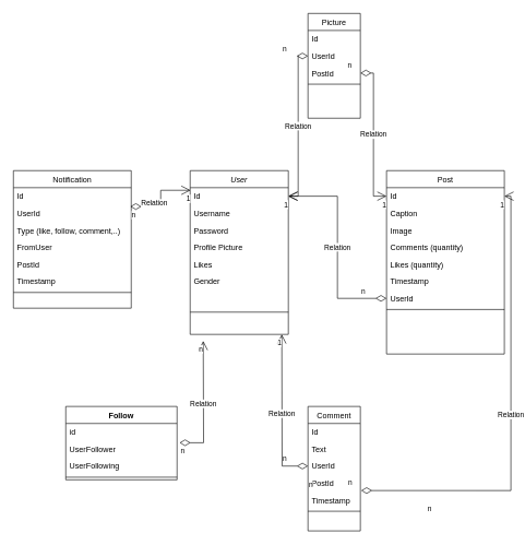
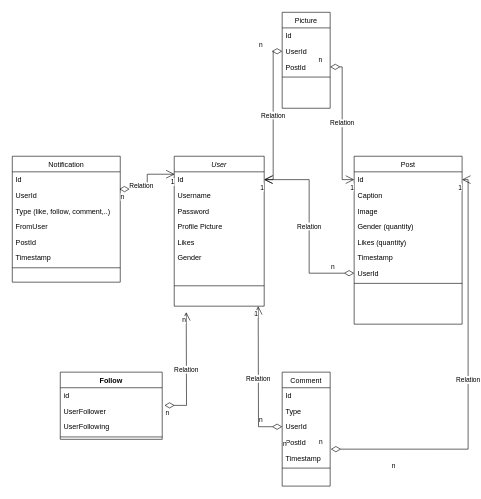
  <mxCell id="0" />
  <mxCell id="1" parent="0" />
  <mxCell id="2" value="User" style="swimlane;fontStyle=2;align=center;verticalAlign=top;childLayout=stackLayout;horizontal=1;startSize=26;horizontalStack=0;resizeParent=1;resizeLast=0;collapsible=1;marginBottom=0;rounded=0;shadow=0;strokeWidth=1;" parent="1" vertex="1"><mxGeometry x="290" y="260" width="150" height="250" as="geometry"><mxRectangle x="140" y="80" width="160" height="26" as="alternateBounds" /></mxGeometry></mxCell>
  <mxCell id="3" value="Id" style="text;align=left;verticalAlign=top;spacingLeft=4;spacingRight=4;overflow=hidden;rotatable=0;points=[[0,0.5],[1,0.5]];portConstraint=eastwest;" parent="2" vertex="1"><mxGeometry y="26" width="150" height="26" as="geometry" /></mxCell>
  <mxCell id="4" value="Username" style="text;align=left;verticalAlign=top;spacingLeft=4;spacingRight=4;overflow=hidden;rotatable=0;points=[[0,0.5],[1,0.5]];portConstraint=eastwest;" vertex="1" parent="2"><mxGeometry y="52" width="150" height="26" as="geometry" /></mxCell>
  <mxCell id="5" value="Password" style="text;align=left;verticalAlign=top;spacingLeft=4;spacingRight=4;overflow=hidden;rotatable=0;points=[[0,0.5],[1,0.5]];portConstraint=eastwest;rounded=0;shadow=0;html=0;" parent="2" vertex="1"><mxGeometry y="78" width="150" height="26" as="geometry" /></mxCell>
  <mxCell id="6" value="Profile Picture" style="text;align=left;verticalAlign=top;spacingLeft=4;spacingRight=4;overflow=hidden;rotatable=0;points=[[0,0.5],[1,0.5]];portConstraint=eastwest;rounded=0;shadow=0;html=0;" parent="2" vertex="1"><mxGeometry y="104" width="150" height="26" as="geometry" /></mxCell>
  <mxCell id="7" value="Likes" style="text;align=left;verticalAlign=top;spacingLeft=4;spacingRight=4;overflow=hidden;rotatable=0;points=[[0,0.5],[1,0.5]];portConstraint=eastwest;" parent="2" vertex="1"><mxGeometry y="130" width="150" height="26" as="geometry" /></mxCell>
  <mxCell id="8" value="Gender" style="text;align=left;verticalAlign=top;spacingLeft=4;spacingRight=4;overflow=hidden;rotatable=0;points=[[0,0.5],[1,0.5]];portConstraint=eastwest;" vertex="1" parent="2"><mxGeometry y="156" width="150" height="26" as="geometry" /></mxCell>
  <mxCell id="9" value="" style="line;html=1;strokeWidth=1;align=left;verticalAlign=middle;spacingTop=-1;spacingLeft=3;spacingRight=3;rotatable=0;labelPosition=right;points=[];portConstraint=eastwest;" parent="2" vertex="1"><mxGeometry y="182" width="150" height="68" as="geometry" /></mxCell>
  <mxCell id="10" value="Comment" style="swimlane;fontStyle=0;align=center;verticalAlign=top;childLayout=stackLayout;horizontal=1;startSize=26;horizontalStack=0;resizeParent=1;resizeLast=0;collapsible=1;marginBottom=0;rounded=0;shadow=0;strokeWidth=1;" parent="1" vertex="1"><mxGeometry x="470" y="620" width="80" height="190" as="geometry"><mxRectangle x="130" y="380" width="160" height="26" as="alternateBounds" /></mxGeometry></mxCell>
  <mxCell id="11" value="Id" style="text;align=left;verticalAlign=top;spacingLeft=4;spacingRight=4;overflow=hidden;rotatable=0;points=[[0,0.5],[1,0.5]];portConstraint=eastwest;" parent="10" vertex="1"><mxGeometry y="26" width="80" height="26" as="geometry" /></mxCell>
- <mxCell id="12" value="Text" style="text;align=left;verticalAlign=top;spacingLeft=4;spacingRight=4;overflow=hidden;rotatable=0;points=[[0,0.5],[1,0.5]];portConstraint=eastwest;rounded=0;shadow=0;html=0;" parent="10" vertex="1"><mxGeometry y="52" width="80" height="26" as="geometry" /></mxCell>
+ <mxCell id="12" value="Type" style="text;align=left;verticalAlign=top;spacingLeft=4;spacingRight=4;overflow=hidden;rotatable=0;points=[[0,0.5],[1,0.5]];portConstraint=eastwest;rounded=0;shadow=0;html=0;" parent="10" vertex="1"><mxGeometry y="52" width="80" height="26" as="geometry" /></mxCell>
  <mxCell id="13" value="UserId" style="text;align=left;verticalAlign=top;spacingLeft=4;spacingRight=4;overflow=hidden;rotatable=0;points=[[0,0.5],[1,0.5]];portConstraint=eastwest;rounded=0;shadow=0;html=0;" vertex="1" parent="10"><mxGeometry y="78" width="80" height="26" as="geometry" /></mxCell>
  <mxCell id="14" value="PostId" style="text;align=left;verticalAlign=top;spacingLeft=4;spacingRight=4;overflow=hidden;rotatable=0;points=[[0,0.5],[1,0.5]];portConstraint=eastwest;rounded=0;shadow=0;html=0;" vertex="1" parent="10"><mxGeometry y="104" width="80" height="26" as="geometry" /></mxCell>
  <mxCell id="15" value="Timestamp" style="text;align=left;verticalAlign=top;spacingLeft=4;spacingRight=4;overflow=hidden;rotatable=0;points=[[0,0.5],[1,0.5]];portConstraint=eastwest;rounded=0;shadow=0;html=0;" vertex="1" parent="10"><mxGeometry y="130" width="80" height="26" as="geometry" /></mxCell>
  <mxCell id="16" value="" style="line;html=1;strokeWidth=1;align=left;verticalAlign=middle;spacingTop=-1;spacingLeft=3;spacingRight=3;rotatable=0;labelPosition=right;points=[];portConstraint=eastwest;" parent="10" vertex="1"><mxGeometry y="156" width="80" height="8" as="geometry" /></mxCell>
  <mxCell id="17" value=" Notification" style="swimlane;fontStyle=0;align=center;verticalAlign=top;childLayout=stackLayout;horizontal=1;startSize=26;horizontalStack=0;resizeParent=1;resizeLast=0;collapsible=1;marginBottom=0;rounded=0;shadow=0;strokeWidth=1;" parent="1" vertex="1"><mxGeometry x="20" y="260" width="180" height="210" as="geometry"><mxRectangle x="340" y="380" width="170" height="26" as="alternateBounds" /></mxGeometry></mxCell>
  <mxCell id="18" value="Id" style="text;align=left;verticalAlign=top;spacingLeft=4;spacingRight=4;overflow=hidden;rotatable=0;points=[[0,0.5],[1,0.5]];portConstraint=eastwest;" parent="17" vertex="1"><mxGeometry y="26" width="180" height="26" as="geometry" /></mxCell>
  <mxCell id="19" value="UserId&#10;" style="text;align=left;verticalAlign=top;spacingLeft=4;spacingRight=4;overflow=hidden;rotatable=0;points=[[0,0.5],[1,0.5]];portConstraint=eastwest;" vertex="1" parent="17"><mxGeometry y="52" width="180" height="26" as="geometry" /></mxCell>
  <mxCell id="20" value="Type (like, follow, comment,..)" style="text;align=left;verticalAlign=top;spacingLeft=4;spacingRight=4;overflow=hidden;rotatable=0;points=[[0,0.5],[1,0.5]];portConstraint=eastwest;" vertex="1" parent="17"><mxGeometry y="78" width="180" height="26" as="geometry" /></mxCell>
  <mxCell id="21" value="FromUser" style="text;align=left;verticalAlign=top;spacingLeft=4;spacingRight=4;overflow=hidden;rotatable=0;points=[[0,0.5],[1,0.5]];portConstraint=eastwest;" vertex="1" parent="17"><mxGeometry y="104" width="180" height="26" as="geometry" /></mxCell>
  <mxCell id="22" value="PostId" style="text;align=left;verticalAlign=top;spacingLeft=4;spacingRight=4;overflow=hidden;rotatable=0;points=[[0,0.5],[1,0.5]];portConstraint=eastwest;" vertex="1" parent="17"><mxGeometry y="130" width="180" height="26" as="geometry" /></mxCell>
  <mxCell id="23" value="Timestamp" style="text;align=left;verticalAlign=top;spacingLeft=4;spacingRight=4;overflow=hidden;rotatable=0;points=[[0,0.5],[1,0.5]];portConstraint=eastwest;" vertex="1" parent="17"><mxGeometry y="156" width="180" height="26" as="geometry" /></mxCell>
  <mxCell id="24" value="" style="line;html=1;strokeWidth=1;align=left;verticalAlign=middle;spacingTop=-1;spacingLeft=3;spacingRight=3;rotatable=0;labelPosition=right;points=[];portConstraint=eastwest;" parent="17" vertex="1"><mxGeometry y="182" width="180" height="8" as="geometry" /></mxCell>
  <mxCell id="25" value="Post" style="swimlane;fontStyle=0;align=center;verticalAlign=top;childLayout=stackLayout;horizontal=1;startSize=26;horizontalStack=0;resizeParent=1;resizeLast=0;collapsible=1;marginBottom=0;rounded=0;shadow=0;strokeWidth=1;" parent="1" vertex="1"><mxGeometry x="590" y="260" width="180" height="280" as="geometry"><mxRectangle x="550" y="140" width="160" height="26" as="alternateBounds" /></mxGeometry></mxCell>
  <mxCell id="26" value="Id" style="text;align=left;verticalAlign=top;spacingLeft=4;spacingRight=4;overflow=hidden;rotatable=0;points=[[0,0.5],[1,0.5]];portConstraint=eastwest;" parent="25" vertex="1"><mxGeometry y="26" width="180" height="26" as="geometry" /></mxCell>
  <mxCell id="27" value="Caption" style="text;align=left;verticalAlign=top;spacingLeft=4;spacingRight=4;overflow=hidden;rotatable=0;points=[[0,0.5],[1,0.5]];portConstraint=eastwest;rounded=0;shadow=0;html=0;" parent="25" vertex="1"><mxGeometry y="52" width="180" height="26" as="geometry" /></mxCell>
  <mxCell id="28" value="Image" style="text;align=left;verticalAlign=top;spacingLeft=4;spacingRight=4;overflow=hidden;rotatable=0;points=[[0,0.5],[1,0.5]];portConstraint=eastwest;rounded=0;shadow=0;html=0;" vertex="1" parent="25"><mxGeometry y="78" width="180" height="26" as="geometry" /></mxCell>
- <mxCell id="29" value="Comments (quantity)" style="text;align=left;verticalAlign=top;spacingLeft=4;spacingRight=4;overflow=hidden;rotatable=0;points=[[0,0.5],[1,0.5]];portConstraint=eastwest;rounded=0;shadow=0;html=0;" parent="25" vertex="1"><mxGeometry y="104" width="180" height="26" as="geometry" /></mxCell>
+ <mxCell id="29" value="Gender (quantity)" style="text;align=left;verticalAlign=top;spacingLeft=4;spacingRight=4;overflow=hidden;rotatable=0;points=[[0,0.5],[1,0.5]];portConstraint=eastwest;rounded=0;shadow=0;html=0;" parent="25" vertex="1"><mxGeometry y="104" width="180" height="26" as="geometry" /></mxCell>
  <mxCell id="30" value="Likes (quantity)" style="text;align=left;verticalAlign=top;spacingLeft=4;spacingRight=4;overflow=hidden;rotatable=0;points=[[0,0.5],[1,0.5]];portConstraint=eastwest;rounded=0;shadow=0;html=0;" parent="25" vertex="1"><mxGeometry y="130" width="180" height="26" as="geometry" /></mxCell>
  <mxCell id="31" value="Timestamp" style="text;align=left;verticalAlign=top;spacingLeft=4;spacingRight=4;overflow=hidden;rotatable=0;points=[[0,0.5],[1,0.5]];portConstraint=eastwest;rounded=0;shadow=0;html=0;" vertex="1" parent="25"><mxGeometry y="156" width="180" height="26" as="geometry" /></mxCell>
  <mxCell id="32" value="UserId" style="text;align=left;verticalAlign=top;spacingLeft=4;spacingRight=4;overflow=hidden;rotatable=0;points=[[0,0.5],[1,0.5]];portConstraint=eastwest;rounded=0;shadow=0;html=0;" parent="25" vertex="1"><mxGeometry y="182" width="180" height="26" as="geometry" /></mxCell>
  <mxCell id="33" value="" style="line;html=1;strokeWidth=1;align=left;verticalAlign=middle;spacingTop=-1;spacingLeft=3;spacingRight=3;rotatable=0;labelPosition=right;points=[];portConstraint=eastwest;" parent="25" vertex="1"><mxGeometry y="208" width="180" height="8" as="geometry" /></mxCell>
  <mxCell id="34" value="Follow" style="swimlane;fontStyle=1;align=center;verticalAlign=top;childLayout=stackLayout;horizontal=1;startSize=26;horizontalStack=0;resizeParent=1;resizeParentMax=0;resizeLast=0;collapsible=1;marginBottom=0;whiteSpace=wrap;html=1;" vertex="1" parent="1"><mxGeometry x="100" y="620" width="170" height="112" as="geometry" /></mxCell>
  <mxCell id="35" value="id" style="text;strokeColor=none;fillColor=none;align=left;verticalAlign=top;spacingLeft=4;spacingRight=4;overflow=hidden;rotatable=0;points=[[0,0.5],[1,0.5]];portConstraint=eastwest;whiteSpace=wrap;html=1;" vertex="1" parent="34"><mxGeometry y="26" width="170" height="26" as="geometry" /></mxCell>
  <mxCell id="36" value="UserFollower" style="text;strokeColor=none;fillColor=none;align=left;verticalAlign=top;spacingLeft=4;spacingRight=4;overflow=hidden;rotatable=0;points=[[0,0.5],[1,0.5]];portConstraint=eastwest;whiteSpace=wrap;html=1;" vertex="1" parent="34"><mxGeometry y="52" width="170" height="26" as="geometry" /></mxCell>
  <mxCell id="37" value="UserFollowing" style="text;strokeColor=none;fillColor=none;align=left;verticalAlign=top;spacingLeft=4;spacingRight=4;overflow=hidden;rotatable=0;points=[[0,0.5],[1,0.5]];portConstraint=eastwest;whiteSpace=wrap;html=1;" vertex="1" parent="34"><mxGeometry y="78" width="170" height="26" as="geometry" /></mxCell>
  <mxCell id="38" value="" style="line;strokeWidth=1;fillColor=none;align=left;verticalAlign=middle;spacingTop=-1;spacingLeft=3;spacingRight=3;rotatable=0;labelPosition=right;points=[];portConstraint=eastwest;strokeColor=inherit;" vertex="1" parent="34"><mxGeometry y="104" width="170" height="8" as="geometry" /></mxCell>
  <mxCell id="39" value="Relation" style="endArrow=open;html=1;endSize=12;startArrow=diamondThin;startSize=14;startFill=0;edgeStyle=orthogonalEdgeStyle;rounded=0;exitX=0;exitY=0.5;exitDx=0;exitDy=0;entryX=1;entryY=0.5;entryDx=0;entryDy=0;" edge="1" parent="1" source="32" target="3"><mxGeometry relative="1" as="geometry"><mxPoint x="570" y="384.5" as="sourcePoint" /><mxPoint x="730" y="384.5" as="targetPoint" /></mxGeometry></mxCell>
  <mxCell id="40" value="n" style="edgeLabel;resizable=0;html=1;align=left;verticalAlign=top;" connectable="0" vertex="1" parent="39"><mxGeometry x="-1" relative="1" as="geometry"><mxPoint x="-40" y="-24" as="offset" /></mxGeometry></mxCell>
  <mxCell id="41" value="1" style="edgeLabel;resizable=0;html=1;align=right;verticalAlign=top;" connectable="0" vertex="1" parent="39"><mxGeometry x="1" relative="1" as="geometry" /></mxCell>
  <mxCell id="42" value="Relation" style="endArrow=open;html=1;endSize=12;startArrow=diamondThin;startSize=14;startFill=0;edgeStyle=orthogonalEdgeStyle;rounded=0;exitX=1.014;exitY=0.938;exitDx=0;exitDy=0;exitPerimeter=0;entryX=1;entryY=0.5;entryDx=0;entryDy=0;" edge="1" parent="1" source="14" target="26"><mxGeometry relative="1" as="geometry"><mxPoint x="767" y="590" as="sourcePoint" /><mxPoint x="660" y="540" as="targetPoint" /></mxGeometry></mxCell>
  <mxCell id="43" value="n" style="edgeLabel;resizable=0;html=1;align=left;verticalAlign=top;" connectable="0" vertex="1" parent="42"><mxGeometry x="-1" relative="1" as="geometry"><mxPoint x="-21" y="-24" as="offset" /></mxGeometry></mxCell>
  <mxCell id="44" value="1" style="edgeLabel;resizable=0;html=1;align=right;verticalAlign=top;" connectable="0" vertex="1" parent="42"><mxGeometry x="1" relative="1" as="geometry" /></mxCell>
  <mxCell id="45" value="Relation" style="endArrow=open;html=1;endSize=12;startArrow=diamondThin;startSize=14;startFill=0;edgeStyle=orthogonalEdgeStyle;rounded=0;exitX=0;exitY=0.5;exitDx=0;exitDy=0;" edge="1" parent="1" source="13"><mxGeometry relative="1" as="geometry"><mxPoint x="577" y="540" as="sourcePoint" /><mxPoint x="430" y="510" as="targetPoint" /></mxGeometry></mxCell>
  <mxCell id="46" value="n" style="edgeLabel;resizable=0;html=1;align=left;verticalAlign=top;" connectable="0" vertex="1" parent="45"><mxGeometry x="-1" relative="1" as="geometry"><mxPoint x="-40" y="-24" as="offset" /></mxGeometry></mxCell>
  <mxCell id="47" value="1" style="edgeLabel;resizable=0;html=1;align=right;verticalAlign=top;" connectable="0" vertex="1" parent="45"><mxGeometry x="1" relative="1" as="geometry" /></mxCell>
  <mxCell id="48" value="Relation" style="endArrow=open;html=1;endSize=12;startArrow=diamondThin;startSize=14;startFill=0;edgeStyle=orthogonalEdgeStyle;rounded=0;exitX=0.992;exitY=0.108;exitDx=0;exitDy=0;exitPerimeter=0;entryX=0.004;entryY=0.154;entryDx=0;entryDy=0;entryPerimeter=0;" edge="1" parent="1" source="19" target="3"><mxGeometry x="-0.125" y="10" relative="1" as="geometry"><mxPoint x="200" y="323" as="sourcePoint" /><mxPoint x="290" y="300" as="targetPoint" /><mxPoint as="offset" /></mxGeometry></mxCell>
  <mxCell id="49" value="n" style="edgeLabel;resizable=0;html=1;align=left;verticalAlign=top;" connectable="0" vertex="1" parent="48"><mxGeometry x="-1" relative="1" as="geometry" /></mxCell>
  <mxCell id="50" value="1" style="edgeLabel;resizable=0;html=1;align=right;verticalAlign=top;" connectable="0" vertex="1" parent="48"><mxGeometry x="1" relative="1" as="geometry" /></mxCell>
  <mxCell id="51" value="Picture" style="swimlane;fontStyle=0;align=center;verticalAlign=top;childLayout=stackLayout;horizontal=1;startSize=26;horizontalStack=0;resizeParent=1;resizeLast=0;collapsible=1;marginBottom=0;rounded=0;shadow=0;strokeWidth=1;" vertex="1" parent="1"><mxGeometry x="470" y="20" width="80" height="160" as="geometry"><mxRectangle x="130" y="380" width="160" height="26" as="alternateBounds" /></mxGeometry></mxCell>
  <mxCell id="52" value="Id" style="text;align=left;verticalAlign=top;spacingLeft=4;spacingRight=4;overflow=hidden;rotatable=0;points=[[0,0.5],[1,0.5]];portConstraint=eastwest;" vertex="1" parent="51"><mxGeometry y="26" width="80" height="26" as="geometry" /></mxCell>
  <mxCell id="53" value="UserId" style="text;align=left;verticalAlign=top;spacingLeft=4;spacingRight=4;overflow=hidden;rotatable=0;points=[[0,0.5],[1,0.5]];portConstraint=eastwest;rounded=0;shadow=0;html=0;" vertex="1" parent="51"><mxGeometry y="52" width="80" height="26" as="geometry" /></mxCell>
  <mxCell id="54" value="PostId" style="text;align=left;verticalAlign=top;spacingLeft=4;spacingRight=4;overflow=hidden;rotatable=0;points=[[0,0.5],[1,0.5]];portConstraint=eastwest;rounded=0;shadow=0;html=0;" vertex="1" parent="51"><mxGeometry y="78" width="80" height="26" as="geometry" /></mxCell>
  <mxCell id="55" value="" style="line;html=1;strokeWidth=1;align=left;verticalAlign=middle;spacingTop=-1;spacingLeft=3;spacingRight=3;rotatable=0;labelPosition=right;points=[];portConstraint=eastwest;" vertex="1" parent="51"><mxGeometry y="104" width="80" height="8" as="geometry" /></mxCell>
  <mxCell id="56" value="n" style="edgeLabel;resizable=0;html=1;align=left;verticalAlign=top;" connectable="0" vertex="1" parent="1"><mxGeometry x="651.24" y="764.388" as="geometry" /></mxCell>
  <mxCell id="57" value="n" style="edgeLabel;resizable=0;html=1;align=left;verticalAlign=top;" connectable="0" vertex="1" parent="1"><mxGeometry x="470" y="727" as="geometry" /></mxCell>
  <mxCell id="58" value="Relation" style="endArrow=open;html=1;endSize=12;startArrow=diamondThin;startSize=14;startFill=0;edgeStyle=orthogonalEdgeStyle;rounded=0;exitX=0;exitY=0.5;exitDx=0;exitDy=0;entryX=1;entryY=0.5;entryDx=0;entryDy=0;" edge="1" parent="1" source="53" target="3"><mxGeometry relative="1" as="geometry"><mxPoint x="385" y="200.25" as="sourcePoint" /><mxPoint x="345" y="-0.75" as="targetPoint" /></mxGeometry></mxCell>
  <mxCell id="59" value="n" style="edgeLabel;resizable=0;html=1;align=left;verticalAlign=top;" connectable="0" vertex="1" parent="58"><mxGeometry x="-1" relative="1" as="geometry"><mxPoint x="-40" y="-24" as="offset" /></mxGeometry></mxCell>
  <mxCell id="60" value="1" style="edgeLabel;resizable=0;html=1;align=right;verticalAlign=top;" connectable="0" vertex="1" parent="58"><mxGeometry x="1" relative="1" as="geometry" /></mxCell>
  <mxCell id="61" value="Relation" style="endArrow=open;html=1;endSize=12;startArrow=diamondThin;startSize=14;startFill=0;edgeStyle=orthogonalEdgeStyle;rounded=0;exitX=1;exitY=0.5;exitDx=0;exitDy=0;entryX=0;entryY=0.5;entryDx=0;entryDy=0;" edge="1" parent="1" source="54" target="26"><mxGeometry relative="1" as="geometry"><mxPoint x="680" y="203.75" as="sourcePoint" /><mxPoint x="708" y="-4.25" as="targetPoint" /></mxGeometry></mxCell>
  <mxCell id="62" value="n" style="edgeLabel;resizable=0;html=1;align=left;verticalAlign=top;" connectable="0" vertex="1" parent="61"><mxGeometry x="-1" relative="1" as="geometry"><mxPoint x="-21" y="-24" as="offset" /></mxGeometry></mxCell>
  <mxCell id="63" value="1" style="edgeLabel;resizable=0;html=1;align=right;verticalAlign=top;" connectable="0" vertex="1" parent="61"><mxGeometry x="1" relative="1" as="geometry" /></mxCell>
  <mxCell id="64" value="Relation" style="endArrow=open;html=1;endSize=12;startArrow=diamondThin;startSize=14;startFill=0;edgeStyle=orthogonalEdgeStyle;rounded=0;exitX=1.022;exitY=0.131;exitDx=0;exitDy=0;exitPerimeter=0;" edge="1" parent="1" source="36"><mxGeometry relative="1" as="geometry"><mxPoint x="30" y="550" as="sourcePoint" /><mxPoint x="310" y="520" as="targetPoint" /></mxGeometry></mxCell>
  <mxCell id="65" value="n" style="edgeLabel;resizable=0;html=1;align=left;verticalAlign=top;" connectable="0" vertex="1" parent="64"><mxGeometry x="-1" relative="1" as="geometry" /></mxCell>
  <mxCell id="66" value="n" style="edgeLabel;resizable=0;html=1;align=right;verticalAlign=top;" connectable="0" vertex="1" parent="64"><mxGeometry x="1" relative="1" as="geometry" /></mxCell>
